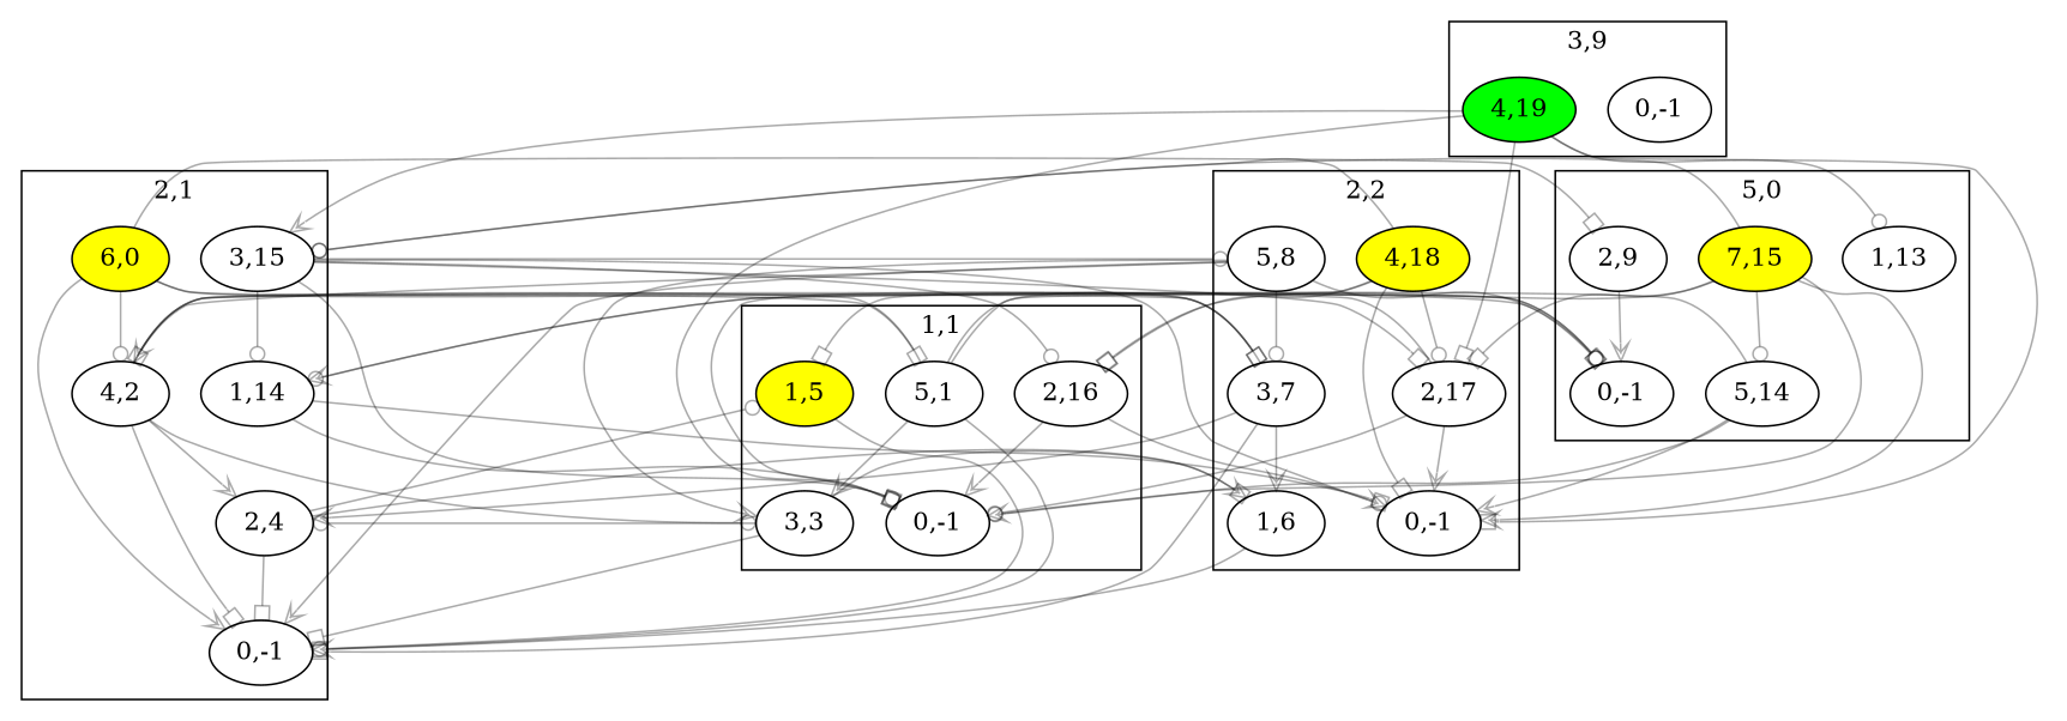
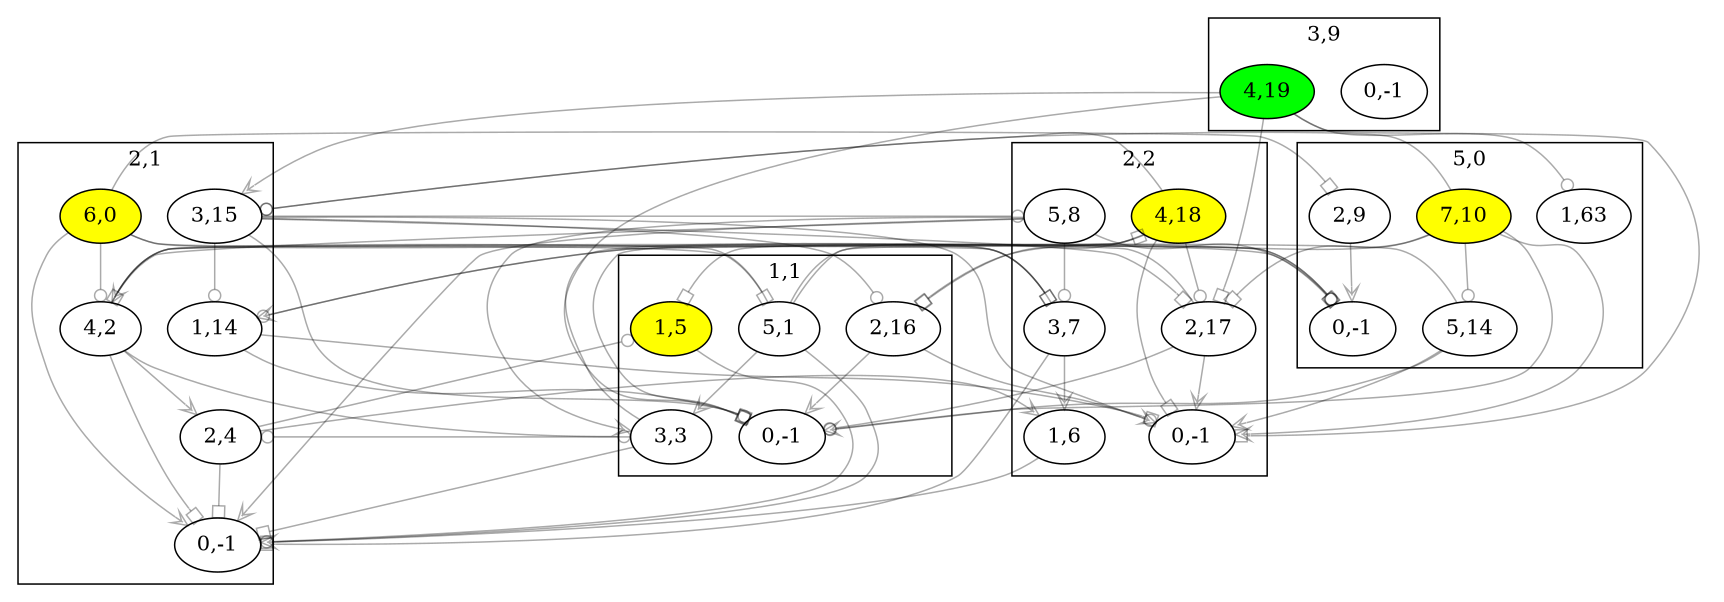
  digraph {
    compound=true
    fontname="DejaVu Serif"
    node [fontname="DejaVu Serif"]
    edge [arrowhead=box color="#00000055" fillcolor=none fontname="DejaVu Serif"]
    n1 [label="0,-1"]
    n2 [label="1,14"]
    n3 [label="2,4"]
    n4 [label="3,15"]
    n5 [label="4,2"]
    n6 [fillcolor=yellow label="6,0" style=filled]
    n7 [label="0,-1"]
-   n8 [label="1,13"]
+   n8 [label="1,63"]
    n9 [label="2,9"]
    n10 [label="5,14"]
-   n11 [fillcolor=yellow label="7,15" style=filled]
+   n11 [fillcolor=yellow label="7,10" style=filled]
    n12 [label="0,-1"]
    n13 [label="1,6"]
    n14 [label="2,17"]
    n15 [label="3,7"]
    n16 [fillcolor=yellow label="4,18" style=filled]
    n17 [label="5,8"]
    n18 [label="0,-1"]
    n19 [fillcolor=yellow label="1,5" style=filled]
    n20 [label="2,16"]
    n21 [label="3,3"]
    n22 [label="5,1"]
    n23 [label="0,-1"]
    n24 [fillcolor=green label="4,19" style=filled]
    subgraph cluster_1 {
      label="2,1"
      n1
      n2
      n3
      n4
      n5
      n6
    }
    subgraph cluster_2 {
      label="5,0"
      n7
      n8
      n9
      n10
      n11
    }
    subgraph cluster_3 {
      label="2,2"
      n12
      n13
      n14
      n15
      n16
      n17
    }
    subgraph cluster_4 {
      label="1,1"
      n18
      n19
      n20
      n21
      n22
    }
    subgraph cluster_5 {
      label="3,9"
      n23
      n24
    }
    n2 -> n12
    n2 -> n18 [arrowhead=odot]
    n3 -> n1
    n3 -> n13 [arrowhead=vee]
    n3 -> n19 [arrowhead=odot]
    n4 -> n2 [arrowhead=odot]
    n4 -> n12 [arrowhead=vee]
    n4 -> n14
    n4 -> n17 [arrowhead=odot]
    n4 -> n18
    n4 -> n20 [arrowhead=odot]
    n5 -> n1
    n5 -> n3 [arrowhead=vee]
    n5 -> n7
    n5 -> n15
    n5 -> n21 [arrowhead=odot]
    n6 -> n1 [arrowhead=vee]
    n6 -> n5 [arrowhead=odot]
    n6 -> n7 [arrowhead=odot]
    n6 -> n9
    n6 -> n22
    n9 -> n7 [arrowhead=vee]
    n10 -> n2 [arrowhead=vee]
    n10 -> n12 [arrowhead=vee]
    n10 -> n18 [arrowhead=vee]
    n11 -> n4 [arrowhead=odot]
    n11 -> n10 [arrowhead=odot]
    n11 -> n12 [arrowhead=vee]
    n11 -> n14
    n11 -> n18 [arrowhead=odot]
    n11 -> n20
    n13 -> n1 [arrowhead=vee]
    n14 -> n2 [arrowhead=odot]
    n14 -> n12 [arrowhead=vee]
    n14 -> n18 [arrowhead=odot]
    n15 -> n1
-   n15 -> n3 [arrowhead=vee]
    n15 -> n13 [arrowhead=vee]
    n15 -> n19
    n16 -> n4 [arrowhead=odot]
    n16 -> n12
    n16 -> n14 [arrowhead=odot]
    n16 -> n18
    n16 -> n20
    n17 -> n1 [arrowhead=vee]
    n17 -> n5
    n17 -> n7
    n17 -> n15 [arrowhead=odot]
    n17 -> n21 [arrowhead=vee]
    n19 -> n1 [arrowhead=odot]
    n20 -> n12 [arrowhead=odot]
    n20 -> n18 [arrowhead=vee]
    n21 -> n1
    n21 -> n3 [arrowhead=odot]
-   n21 -> n13
+   n21 -> n16
    n22 -> n1
    n22 -> n5 [arrowhead=vee]
    n22 -> n7 [arrowhead=odot]
    n22 -> n15
    n22 -> n21 [arrowhead=vee]
    n24 -> n4 [arrowhead=vee]
    n24 -> n8 [arrowhead=odot]
    n24 -> n12
    n24 -> n14
    n24 -> n18
  }
